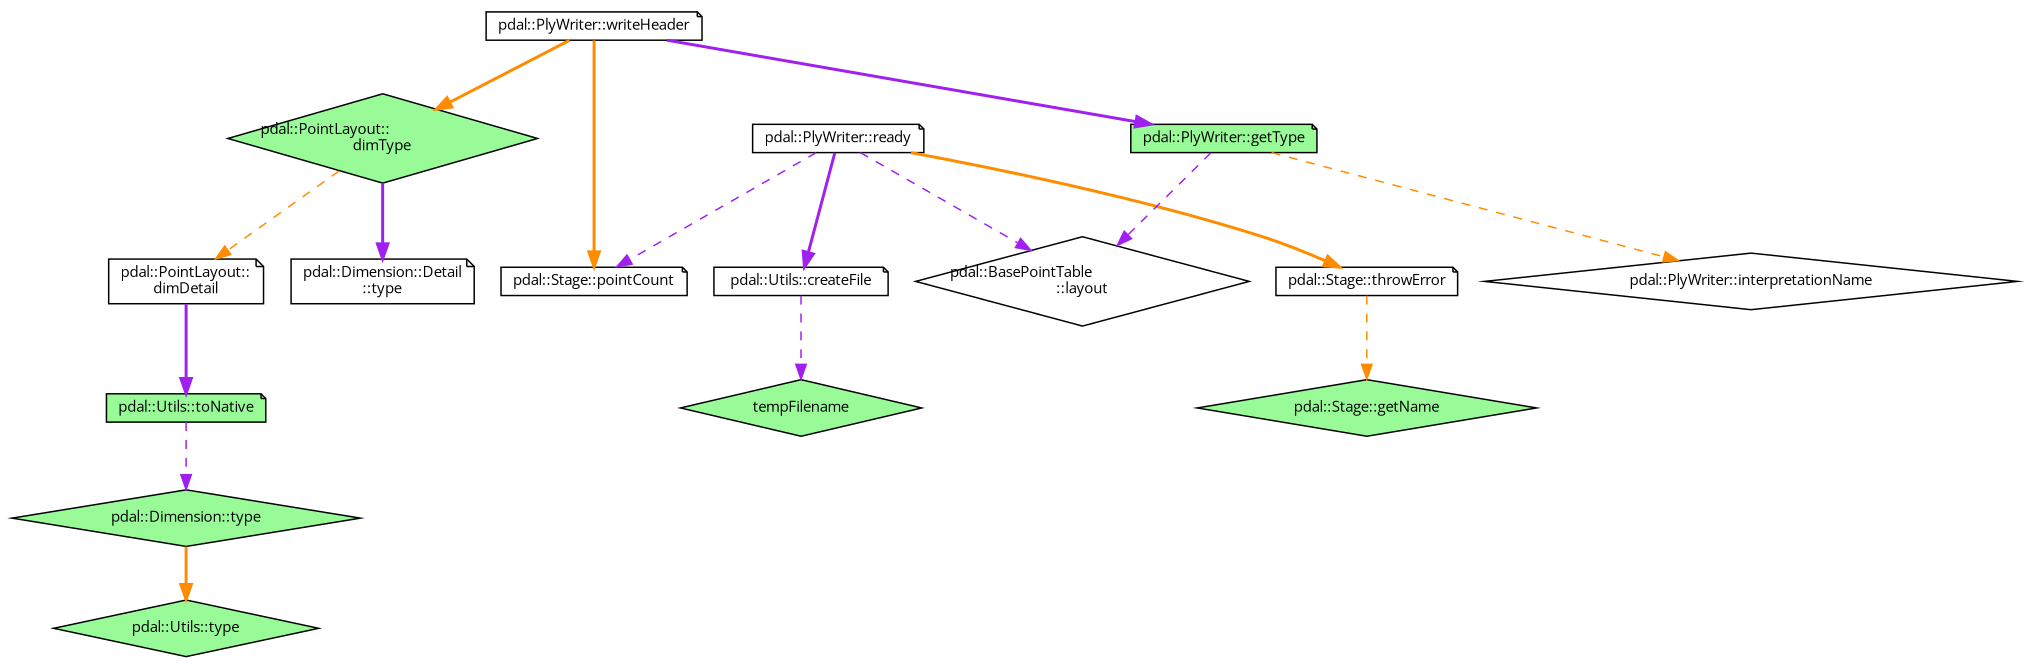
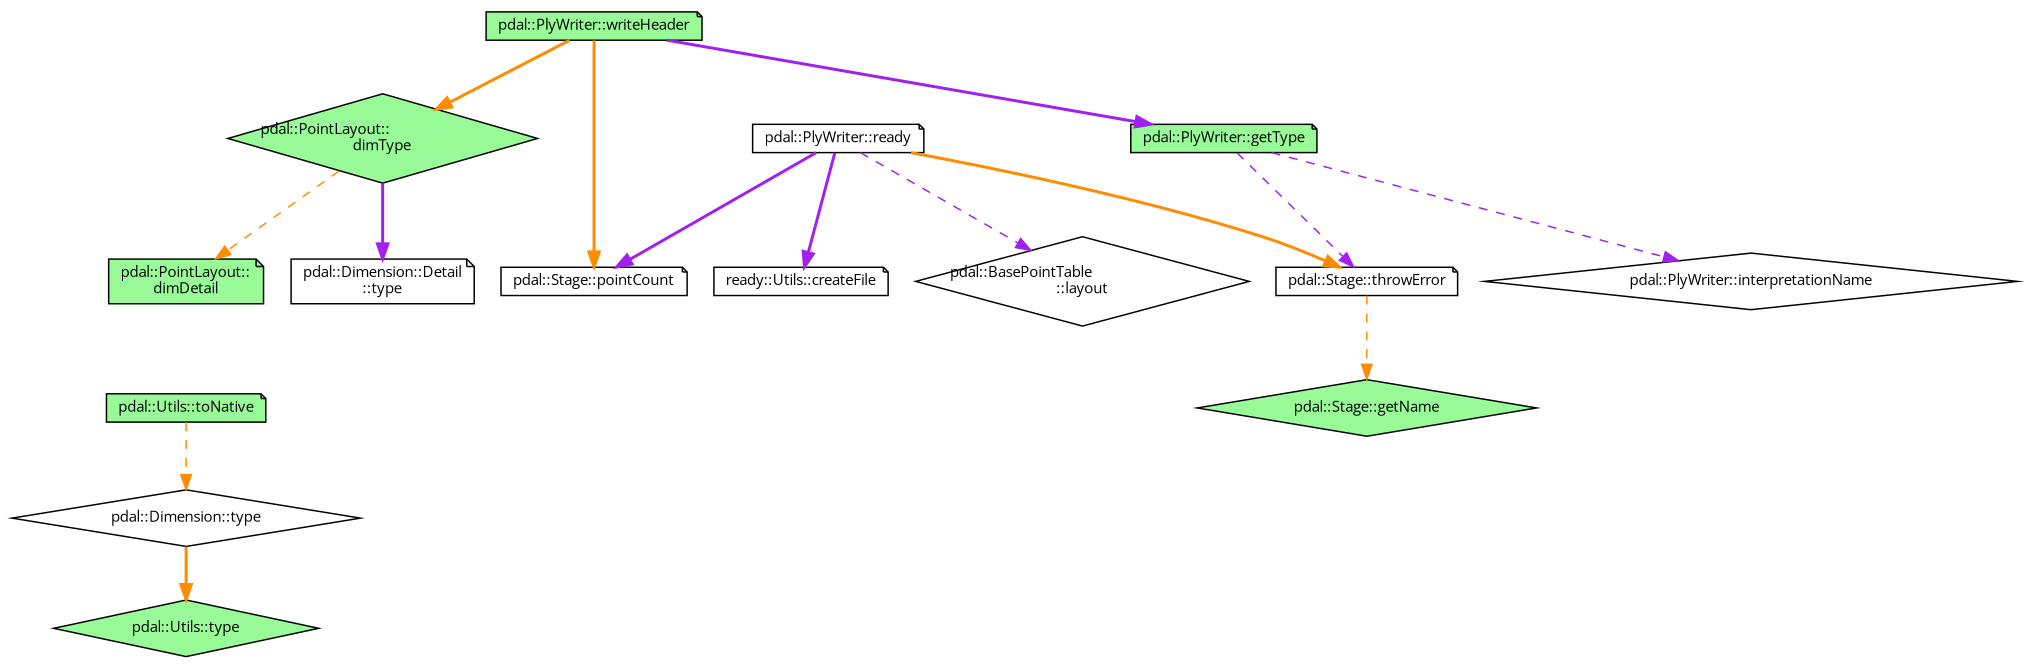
  digraph {
    fontname="Open Sans"
    rankdir=TB
    node [color=black fillcolor=white fontname="Open Sans" fontsize=10 shape=note style=filled]
    edge [color=purple fontname="Open Sans" fontsize=10 labelfontname=Helvetica labelfontsize=10 style=bold]
    n1 [fontcolor=black height=0.2 label="pdal::PlyWriter::ready" width=0.4]
-   n2 [height=0.2 label="pdal::Utils::createFile" width=0.4]
+   n2 [height=0.2 label="ready::Utils::createFile" width=0.4]
    n3 [height=0.2 label="pdal::BasePointTable\l::layout" shape=diamond width=0.4]
    n4 [height=0.2 label="pdal::Stage::pointCount" width=0.4]
    n5 [height=0.2 label="pdal::Stage::throwError" width=0.4]
-   n6 [fillcolor=palegreen height=0.2 label=tempFilename shape=diamond width=0.4]
    n7 [fillcolor=palegreen height=0.2 label="pdal::Stage::getName" shape=diamond width=0.4]
-   n8 [height=0.2 label="pdal::PlyWriter::writeHeader" width=0.4]
+   n8 [fillcolor=palegreen height=0.2 label="pdal::PlyWriter::writeHeader" width=0.4]
    n9 [fillcolor=palegreen height=0.2 label="pdal::PlyWriter::getType" width=0.4]
    n10 [fillcolor=palegreen height=0.2 label="pdal::PointLayout::\ldimType" shape=diamond width=0.4]
    n11 [height=0.2 label="pdal::PlyWriter::interpretationName" shape=diamond width=0.4]
-   n12 [height=0.2 label="pdal::PointLayout::\ldimDetail" width=0.4]
+   n12 [fillcolor=palegreen height=0.2 label="pdal::PointLayout::\ldimDetail" width=0.4]
    n13 [height=0.2 label="pdal::Dimension::Detail\l::type" width=0.4]
    n14 [fillcolor=palegreen height=0.2 label="pdal::Utils::toNative" width=0.4]
-   n15 [fillcolor=palegreen height=0.2 label="pdal::Dimension::type" shape=diamond width=0.4]
+   n15 [height=0.2 label="pdal::Dimension::type" shape=diamond width=0.4]
    n16 [fillcolor=palegreen height=0.2 label="pdal::Utils::type" shape=diamond width=0.4]
    n1 -> n2
    n1 -> n3 [style=dashed]
-   n1 -> n4 [style=dashed]
+   n1 -> n4
    n1 -> n5 [color=darkorange]
-   n2 -> n6 [style=dashed]
    n5 -> n7 [color=darkorange style=dashed]
    n8 -> n4 [color=darkorange]
    n8 -> n9
    n8 -> n10 [color=darkorange]
-   n9 -> n3 [style=dashed]
-   n9 -> n11 [color=darkorange style=dashed]
+   n9 -> n5 [style=dashed]
+   n9 -> n11 [style=dashed]
    n10 -> n12 [color=darkorange style=dashed]
    n10 -> n13
-   n12 -> n14
-   n14 -> n15 [style=dashed]
+   n14 -> n15 [color=darkorange style=dashed]
    n15 -> n16 [color=darkorange]
  }
